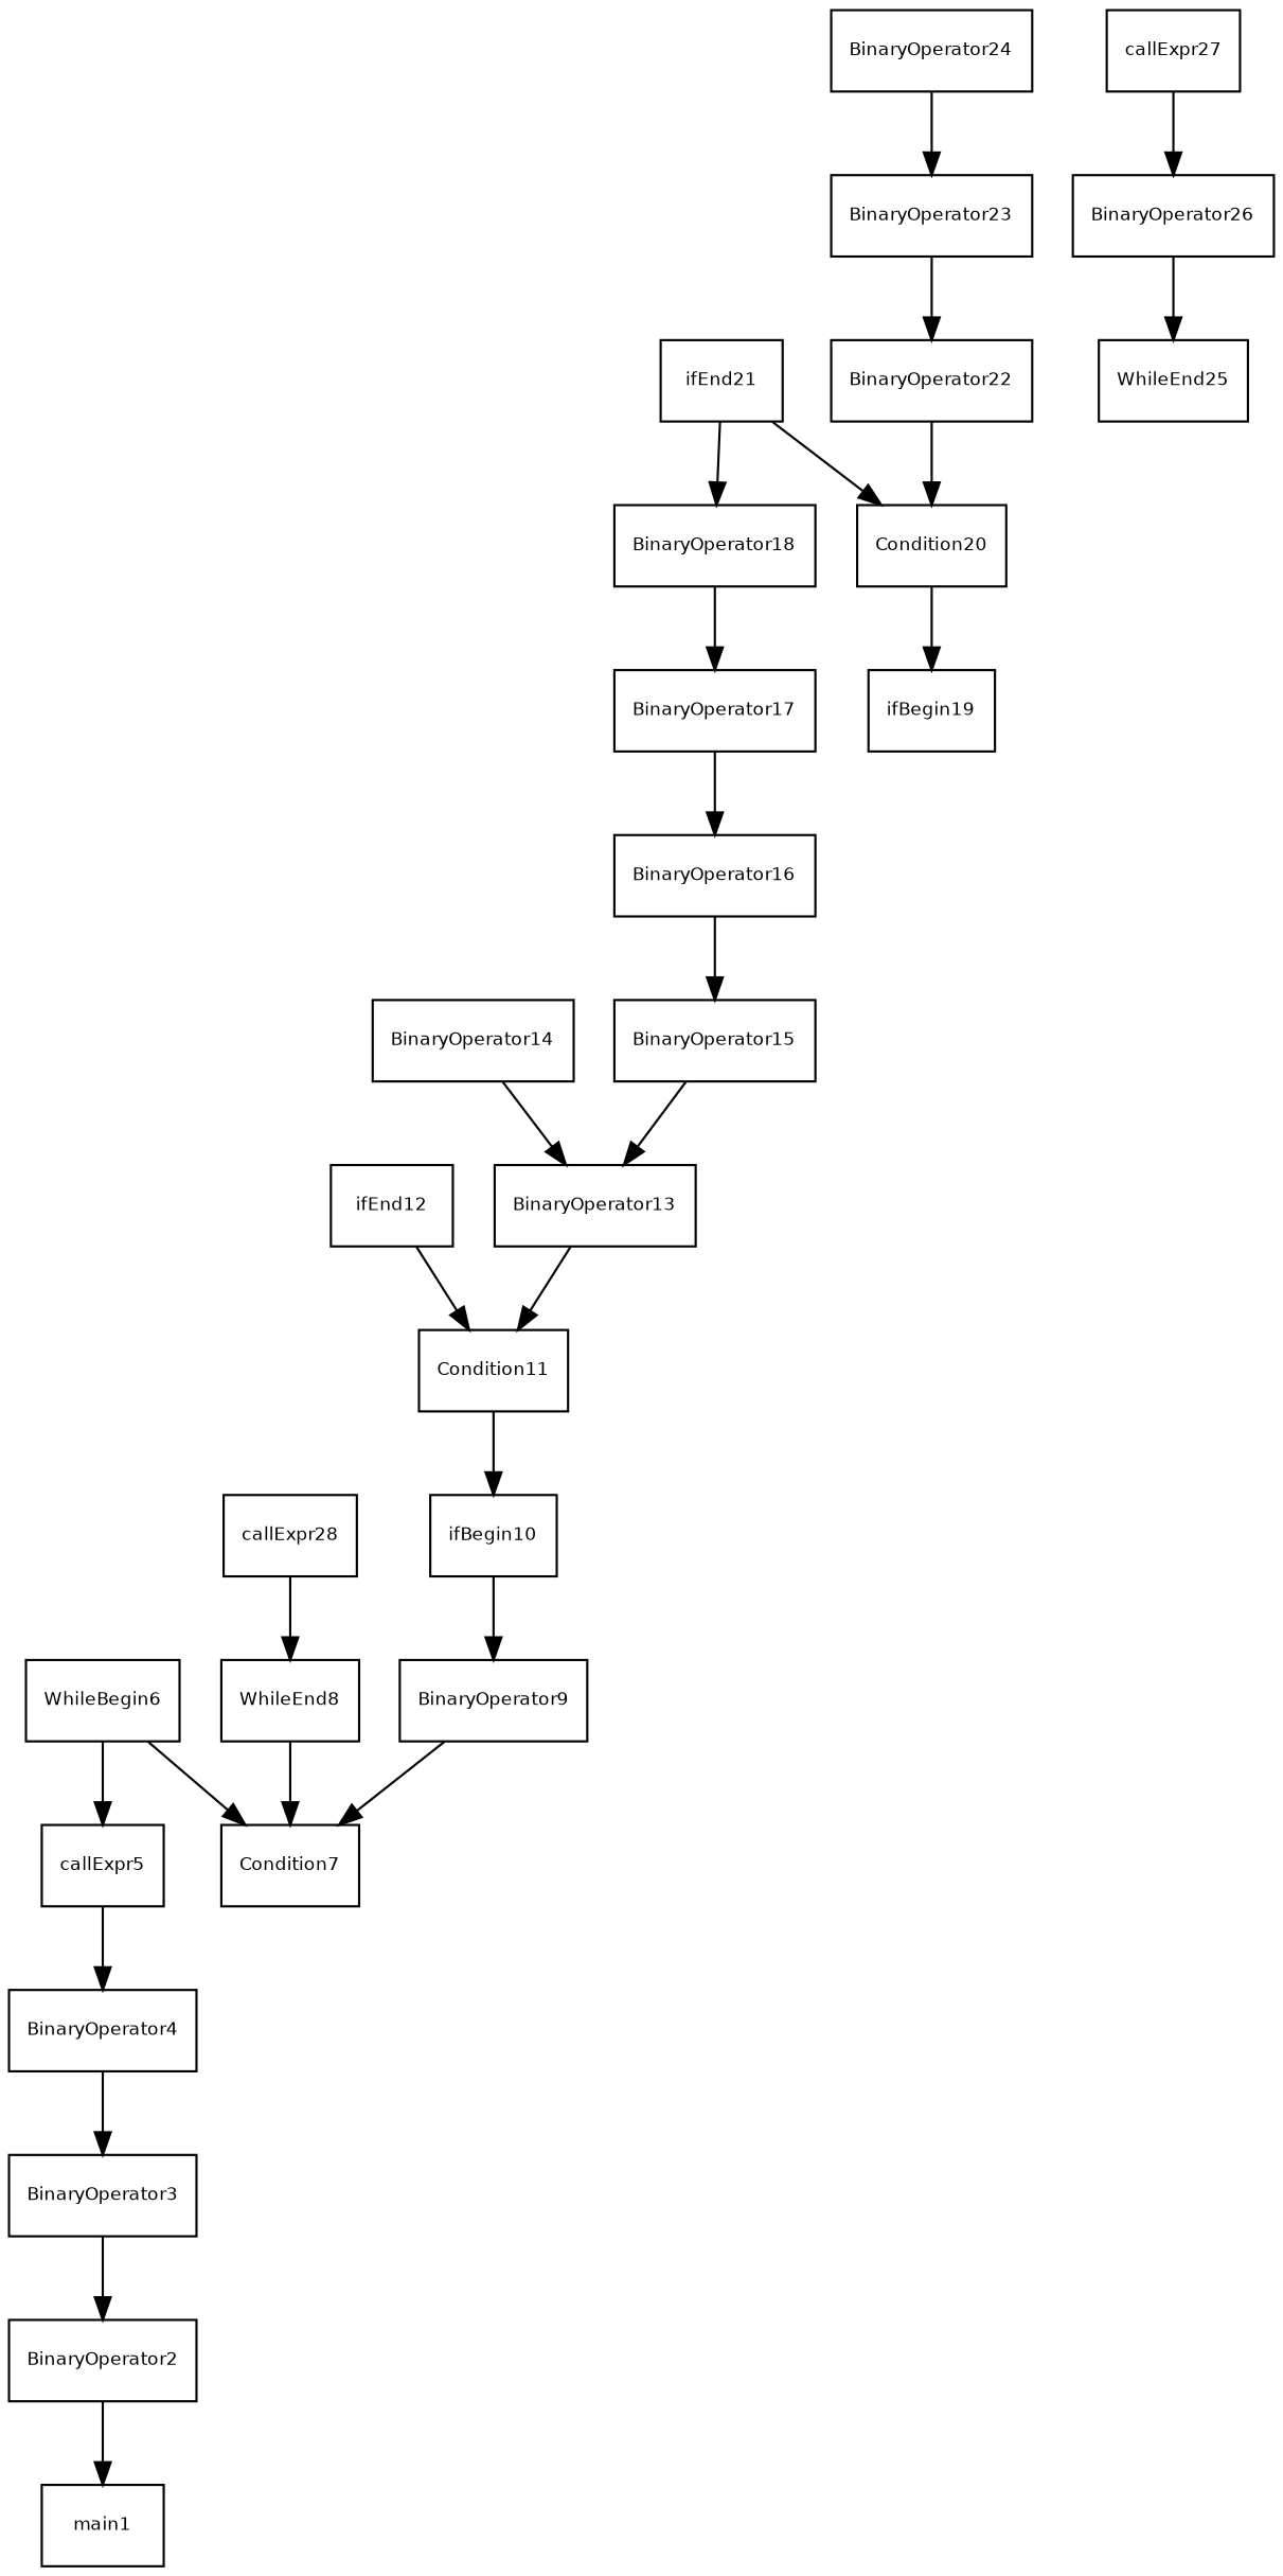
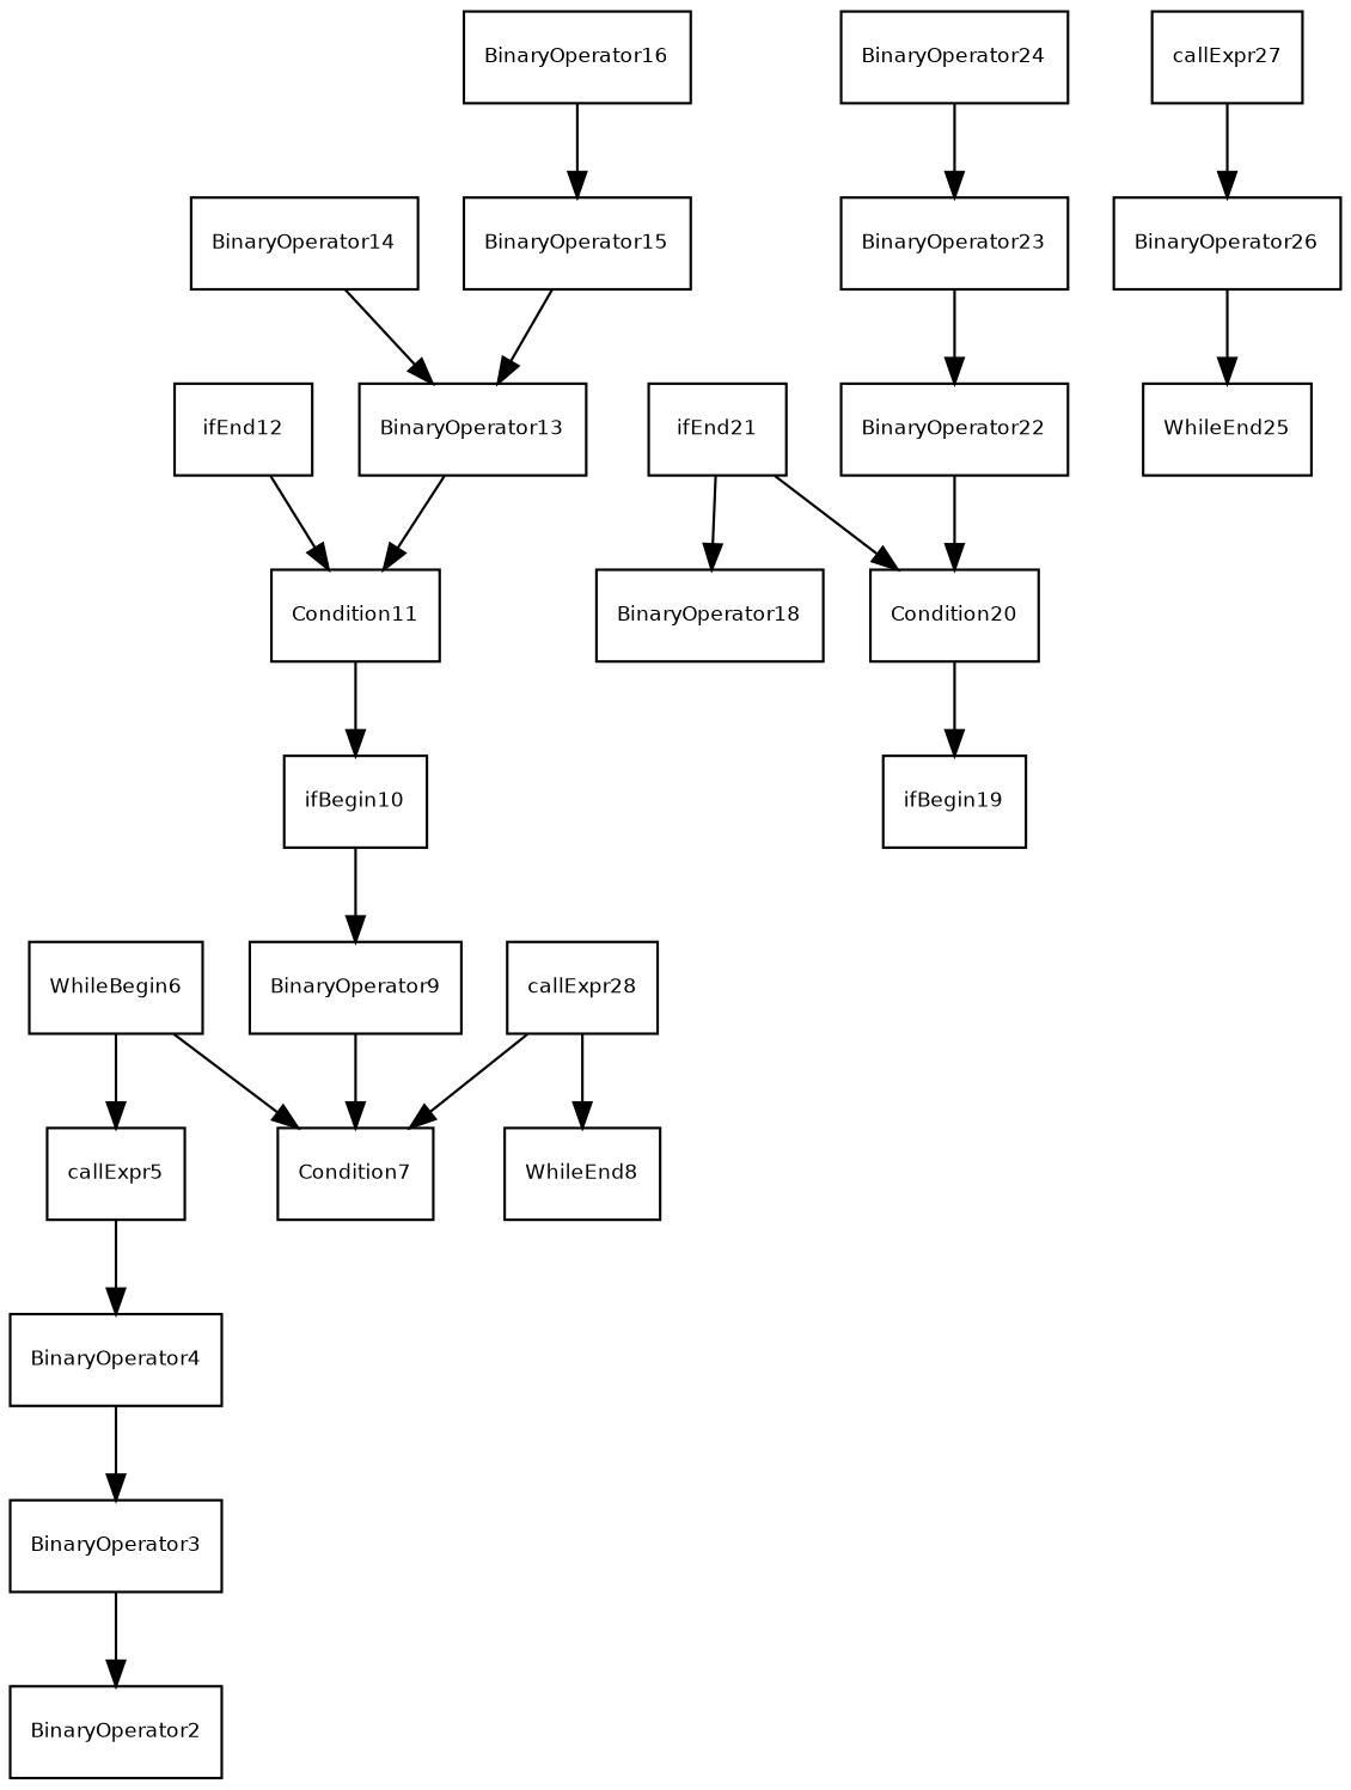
  digraph {
    fontname="Bitstream Vera Sans"
    fontsize=8
    node [fontname="Bitstream Vera Sans" fontsize=8 shape=record]
    edge [fontname="Bitstream Vera Sans" fontsize=8]
-   n1 [label=main1]
    n2 [label=BinaryOperator2]
    n3 [label=BinaryOperator3]
    n4 [label=BinaryOperator4]
    n5 [label=callExpr5]
    n6 [label=WhileBegin6]
    n7 [label=Condition7]
    n8 [label=WhileEnd8]
    n9 [label=BinaryOperator9]
    n10 [label=ifBegin10]
    n11 [label=Condition11]
    n12 [label=ifEnd12]
    n13 [label=BinaryOperator13]
    n14 [label=BinaryOperator14]
    n15 [label=BinaryOperator15]
    n16 [label=BinaryOperator16]
-   n17 [label=BinaryOperator17]
    n18 [label=BinaryOperator18]
    n19 [label=ifBegin19]
    n20 [label=Condition20]
    n21 [label=ifEnd21]
    n22 [label=BinaryOperator22]
    n23 [label=BinaryOperator23]
    n24 [label=BinaryOperator24]
    n25 [label=WhileEnd25]
    n26 [label=BinaryOperator26]
    n27 [label=callExpr27]
    n28 [label=callExpr28]
-   n2 -> n1
    n3 -> n2
    n4 -> n3
    n5 -> n4
    n6 -> n5
    n6 -> n7
-   n8 -> n7
+   n28 -> n7
    n9 -> n7
    n10 -> n9
    n11 -> n10
    n12 -> n11
    n13 -> n11
    n14 -> n13
    n15 -> n13
    n16 -> n15
-   n17 -> n16
-   n18 -> n17
    n20 -> n19
    n21 -> n18
    n21 -> n20
    n22 -> n20
    n23 -> n22
    n24 -> n23
    n26 -> n25
    n27 -> n26
    n28 -> n8
  }
